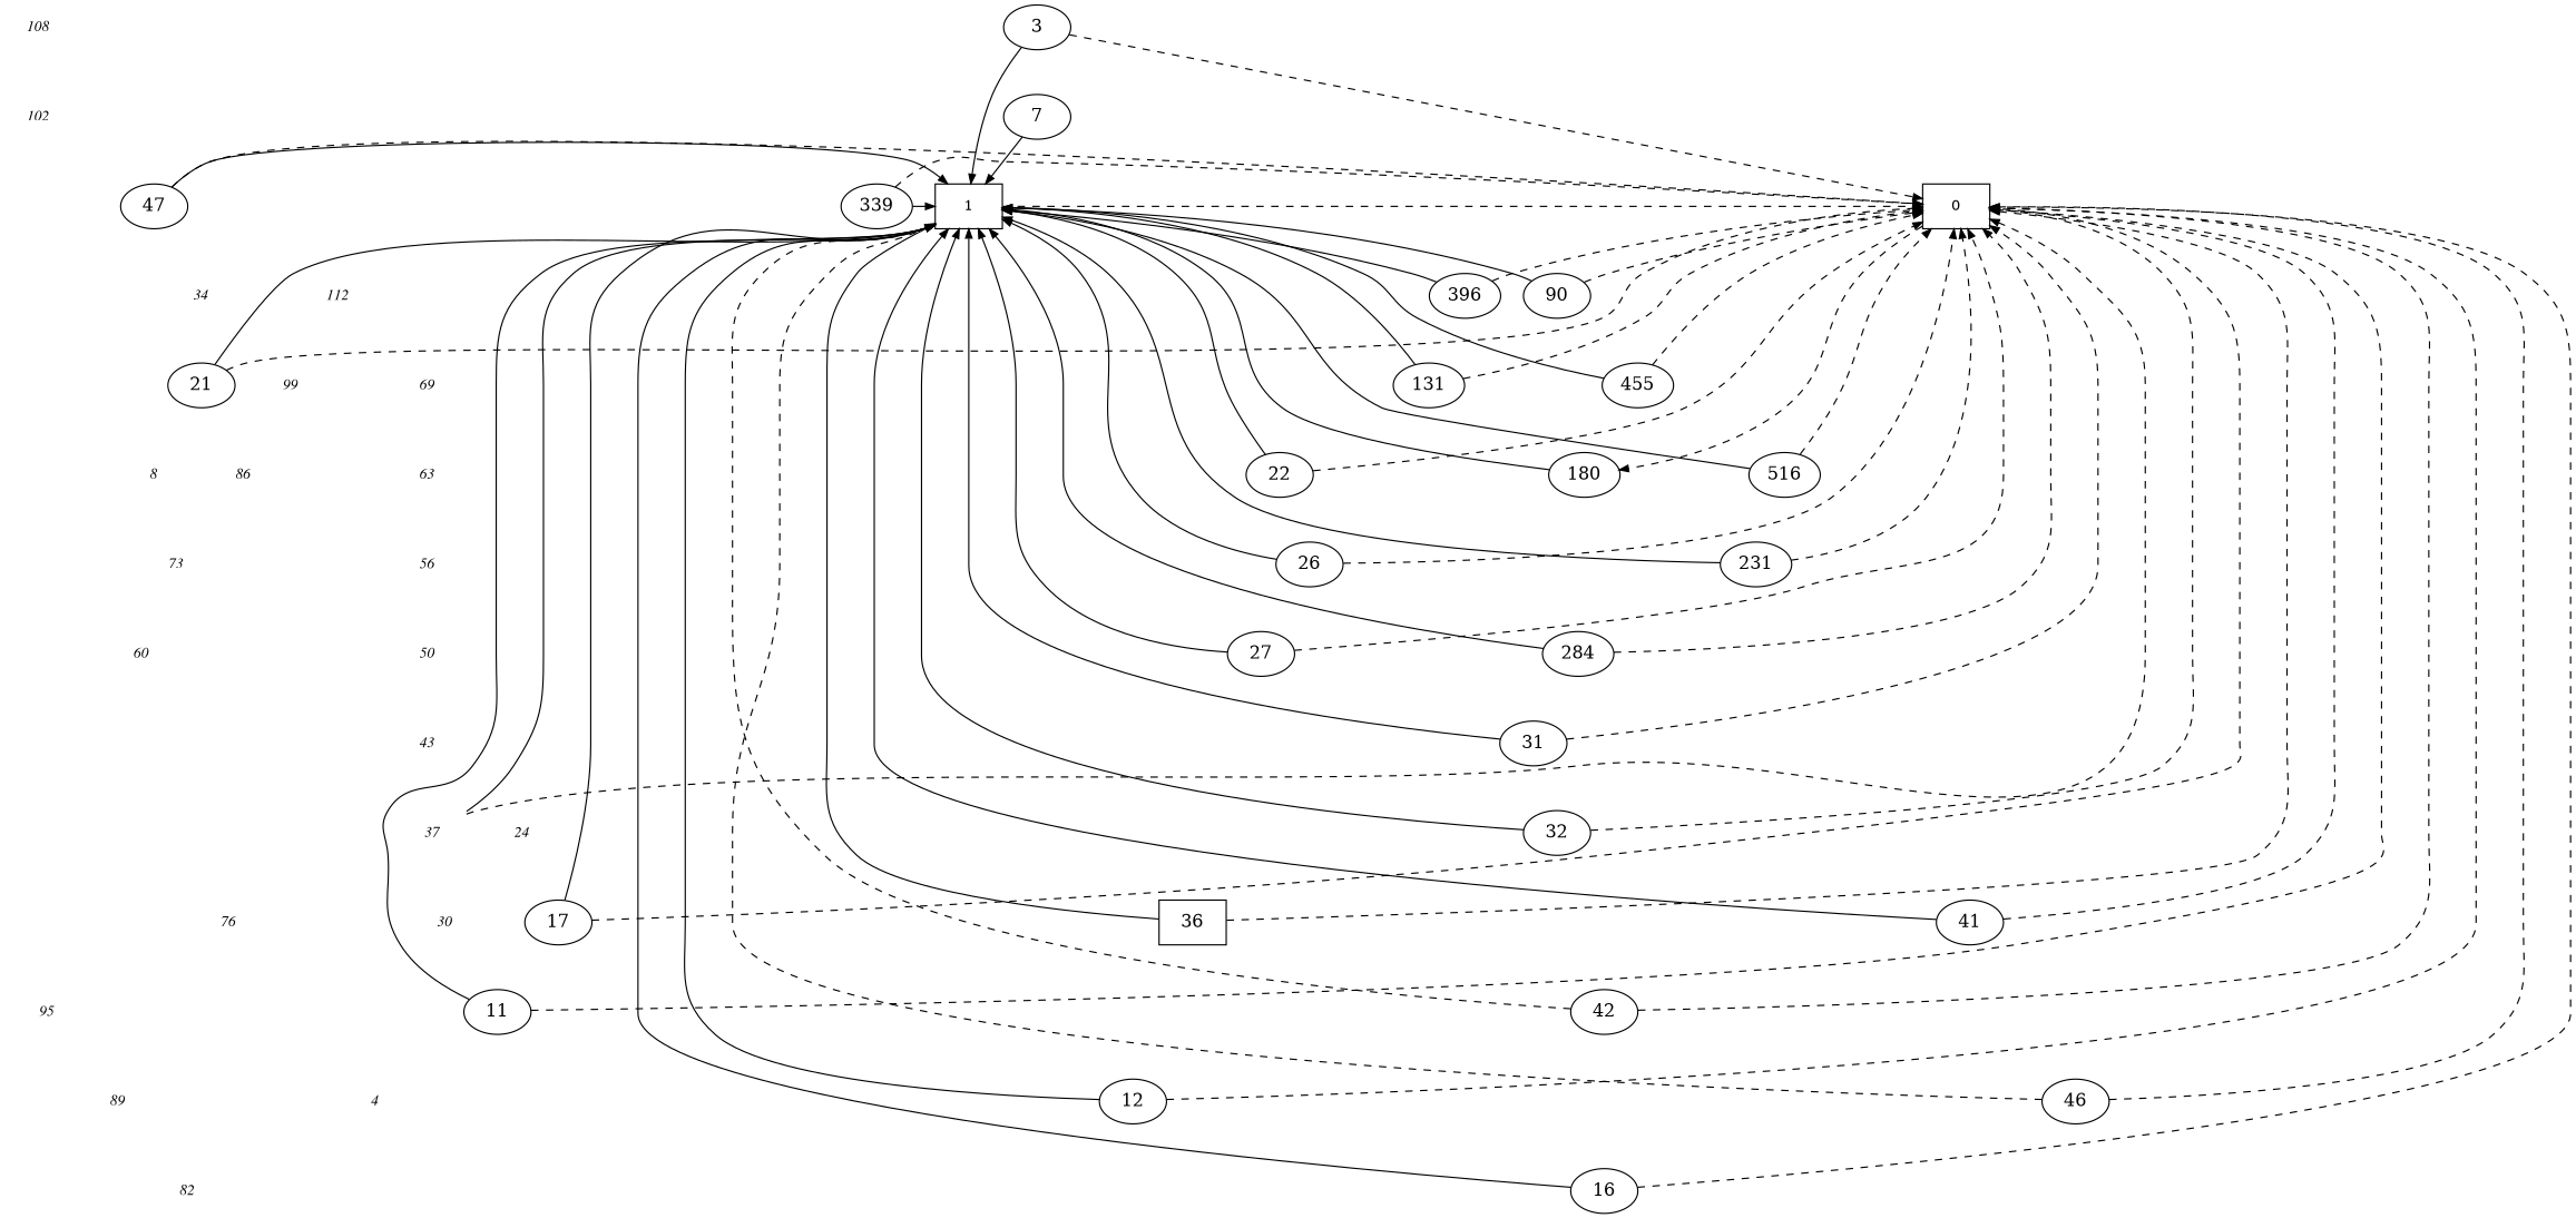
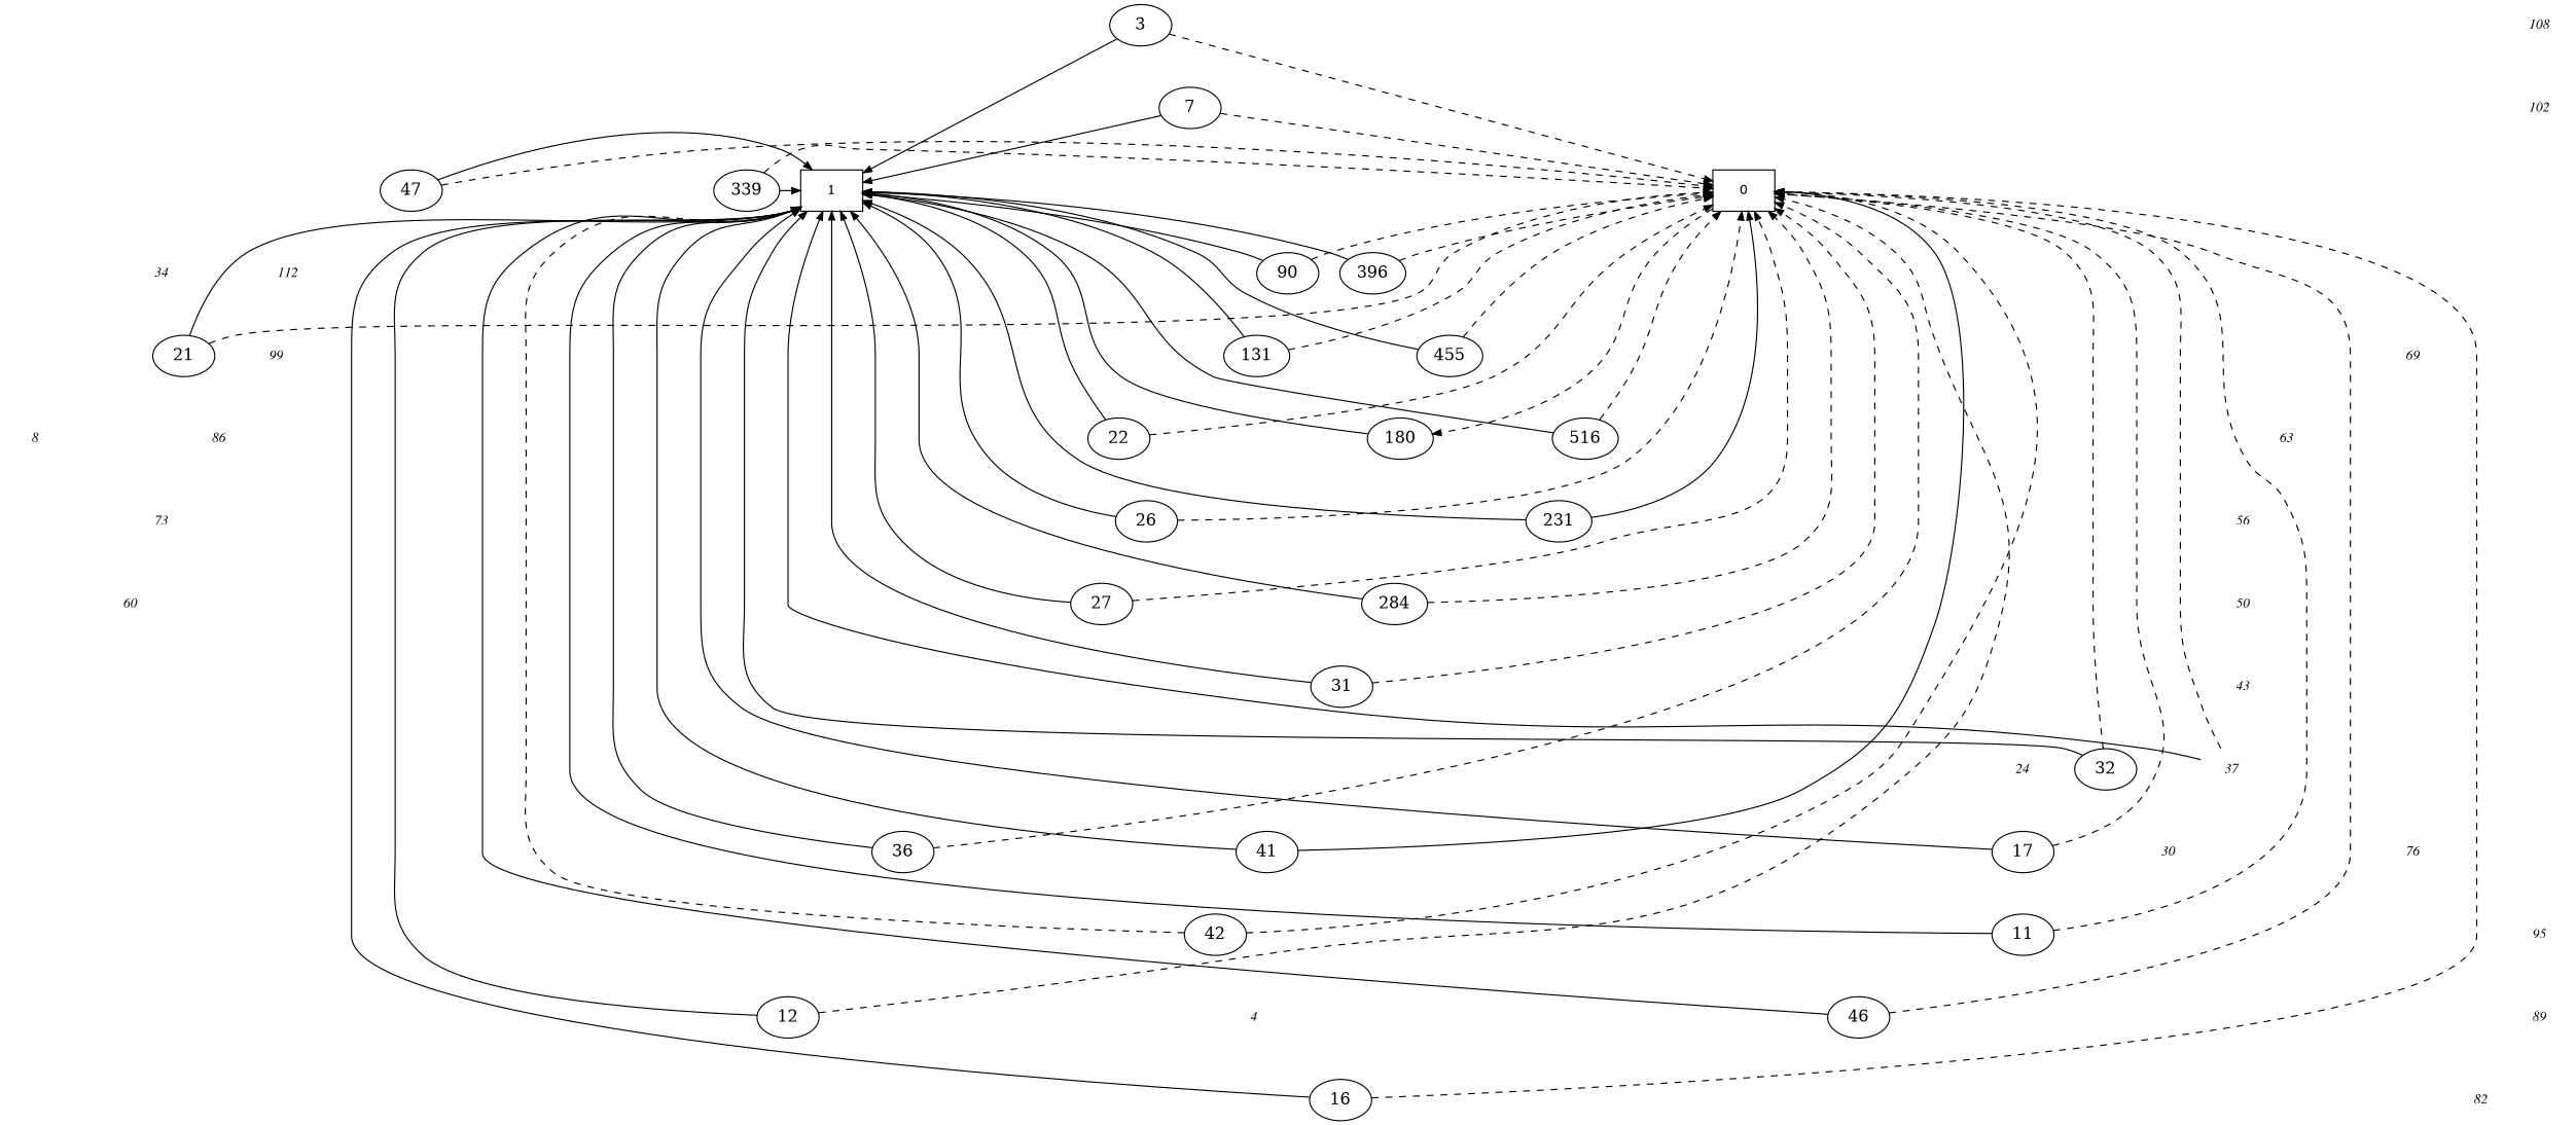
  digraph {
    edge [arrowsize=.75 style=dashed]
    T [style=invis]
    0 [fontsize=12 shape=box]
    1 [fontsize=12 shape=box]
    108 [fontname="Times Italic" fontsize=12 shape=plaintext]
    3
    102 [fontname="Times Italic" fontsize=12 shape=plaintext]
    7
    95 [fontname="Times Italic" fontsize=12 shape=plaintext]
    11
    89 [fontname="Times Italic" fontsize=12 shape=plaintext]
    12
    82 [fontname="Times Italic" fontsize=12 shape=plaintext]
    16
    63 [fontname="Times Italic" fontsize=12 shape=plaintext]
    22
    76 [fontname="Times Italic" fontsize=12 shape=plaintext]
    17
    69 [fontname="Times Italic" fontsize=12 shape=plaintext]
    21
    56 [fontname="Times Italic" fontsize=12 shape=plaintext]
    26
    50 [fontname="Times Italic" fontsize=12 shape=plaintext]
    27
    43 [fontname="Times Italic" fontsize=12 shape=plaintext]
    31
    37 [fontname="Times Italic" fontsize=12 shape=plaintext]
    32
    30 [fontname="Times Italic" fontsize=12 shape=plaintext]
-   36 [shape=box]
+   36
    24 [fontname="Times Italic" fontsize=12 shape=plaintext]
    41
    42
    4 [fontname="Times Italic" fontsize=12 shape=plaintext]
    46
    47
    112 [fontname="Times Italic" fontsize=12 shape=plaintext]
    90
    99 [fontname="Times Italic" fontsize=12 shape=plaintext]
    131
    86 [fontname="Times Italic" fontsize=12 shape=plaintext]
    180
    73 [fontname="Times Italic" fontsize=12 shape=plaintext]
    231
    60 [fontname="Times Italic" fontsize=12 shape=plaintext]
    284
    339
    34 [fontname="Times Italic" fontsize=12 shape=plaintext]
    396
    455
    8 [fontname="Times Italic" fontsize=12 shape=plaintext]
    516
    subgraph sub_1 {
      rank=same
      subgraph sub_2 {
        rank=same
        T
      }
      subgraph sub_3 {
        rank=same
        0
      }
      subgraph sub_4 {
        rank=same
        1
      }
    }
    subgraph sub_5 {
      rank=same
      3
      subgraph sub_6 {
        rank=same
        108
      }
    }
    subgraph sub_7 {
      rank=same
      7
      subgraph sub_8 {
        rank=same
        102
      }
    }
    subgraph sub_9 {
      rank=same
      11
      subgraph sub_10 {
        rank=same
        95
      }
    }
    subgraph sub_11 {
      rank=same
      12
      subgraph sub_12 {
        rank=same
        89
      }
    }
    subgraph sub_13 {
      rank=same
      16
      subgraph sub_14 {
        rank=same
        82
      }
    }
    subgraph sub_15 {
      rank=same
      22
      subgraph sub_16 {
        rank=same
        63
      }
    }
    subgraph sub_17 {
      rank=same
      17
      subgraph sub_18 {
        rank=same
        76
      }
    }
    subgraph sub_19 {
      rank=same
      21
      subgraph sub_20 {
        rank=same
        69
      }
    }
    subgraph sub_21 {
      rank=same
      26
      subgraph sub_22 {
        rank=same
        56
      }
    }
    subgraph sub_23 {
      rank=same
      27
      subgraph sub_24 {
        rank=same
        50
      }
    }
    subgraph sub_25 {
      rank=same
      31
      subgraph sub_26 {
        rank=same
        43
      }
    }
    subgraph sub_27 {
      rank=same
      32
      subgraph sub_28 {
        rank=same
        37
      }
    }
    subgraph sub_29 {
      rank=same
      36
      subgraph sub_30 {
        rank=same
        30
      }
    }
    subgraph sub_31 {
      rank=same
      37
      subgraph sub_32 {
        rank=same
        24
      }
    }
    subgraph sub_33 {
      rank=same
      41
      subgraph sub_34 {
        rank=same
        17
      }
    }
    subgraph sub_35 {
      rank=same
      42
      subgraph sub_36 {
        rank=same
        11
      }
    }
    subgraph sub_37 {
      rank=same
      46
      subgraph sub_38 {
        rank=same
        4
      }
    }
    subgraph sub_39 {
      rank=same
      47
      subgraph sub_40 {
        rank=same
        1
      }
    }
    subgraph sub_41 {
      rank=same
      90
      subgraph sub_42 {
        rank=same
        112
      }
    }
    subgraph sub_43 {
      rank=same
      131
      subgraph sub_44 {
        rank=same
        99
      }
    }
    subgraph sub_45 {
      rank=same
      180
      subgraph sub_46 {
        rank=same
        86
      }
    }
    subgraph sub_47 {
      rank=same
      231
      subgraph sub_48 {
        rank=same
        73
      }
    }
    subgraph sub_49 {
      rank=same
      284
      subgraph sub_50 {
        rank=same
        60
      }
    }
    subgraph sub_51 {
      rank=same
      339
      subgraph sub_52 {
        rank=same
        47
      }
    }
    subgraph sub_53 {
      rank=same
      396
      subgraph sub_54 {
        rank=same
        34
      }
    }
    subgraph sub_55 {
      rank=same
      455
      subgraph sub_56 {
        rank=same
        21
      }
    }
    subgraph sub_57 {
      rank=same
      516
      subgraph sub_58 {
        rank=same
        8
      }
    }
    0 -> 180
    1 -> 112 [style=invis arrowsize=""]
    108 -> 102 [style=invis arrowsize=""]
    3 -> 0
    3 -> 1 [style=solid]
    102 -> 95 [style=invis arrowsize=""]
-   1 -> 0
+   7 -> 0
    7 -> 1 [style=solid]
    95 -> 89 [style=invis arrowsize=""]
    11 -> 0
    11 -> 1 [style=solid]
    11 -> 4 [style=invis arrowsize=""]
    89 -> 82 [style=invis arrowsize=""]
    12 -> 0
    12 -> 1 [style=solid]
    82 -> 76 [style=invis arrowsize=""]
    16 -> 0
    16 -> 1 [style=solid]
    63 -> 56 [style=invis arrowsize=""]
    22 -> 0
    22 -> 1 [style=solid]
    76 -> 69 [style=invis arrowsize=""]
    17 -> 0
    17 -> 1 [style=solid]
    17 -> 11 [style=invis arrowsize=""]
    69 -> 63 [style=invis arrowsize=""]
    21 -> 0
    21 -> 1 [style=solid]
    21 -> 8 [style=invis arrowsize=""]
    56 -> 50 [style=invis arrowsize=""]
    26 -> 0
    26 -> 1 [style=solid]
    50 -> 43 [style=invis arrowsize=""]
    27 -> 0
    27 -> 1 [style=solid]
    43 -> 37 [style=invis arrowsize=""]
    31 -> 0
    31 -> 1 [style=solid]
    37 -> 0
    37 -> 1 [style=solid]
    37 -> 30 [style=invis arrowsize=""]
    32 -> 0
    32 -> 1 [style=solid]
    30 -> 24 [style=invis arrowsize=""]
    36 -> 0
    36 -> 1 [style=solid]
    24 -> 17 [style=invis arrowsize=""]
-   41 -> 0
+   41 -> 0 [style=solid]
    41 -> 1 [style=solid]
    42 -> 0
    42 -> 1
    4 -> 1 [style=invis arrowsize=""]
    46 -> 0
-   46 -> 1
+   46 -> 1 [style=solid]
    47 -> 0
    47 -> 1 [style=solid]
    47 -> 34 [style=invis arrowsize=""]
    112 -> 99 [style=invis arrowsize=""]
    90 -> 0
    90 -> 1 [style=solid]
    99 -> 86 [style=invis arrowsize=""]
    131 -> 0
    131 -> 1 [style=solid]
    86 -> 73 [style=invis arrowsize=""]
    180 -> 1 [style=solid]
    73 -> 60 [style=invis arrowsize=""]
-   231 -> 0
+   231 -> 0 [style=solid]
    231 -> 1 [style=solid]
    60 -> 47 [style=invis arrowsize=""]
    284 -> 0
    284 -> 1 [style=solid]
    339 -> 0
    339 -> 1 [style=solid]
    34 -> 21 [style=invis arrowsize=""]
    396 -> 0
    396 -> 1 [style=solid]
    455 -> 0
    455 -> 1 [style=solid]
    8 -> T [style=invis arrowsize=""]
    516 -> 0
    516 -> 1 [style=solid]
  }
